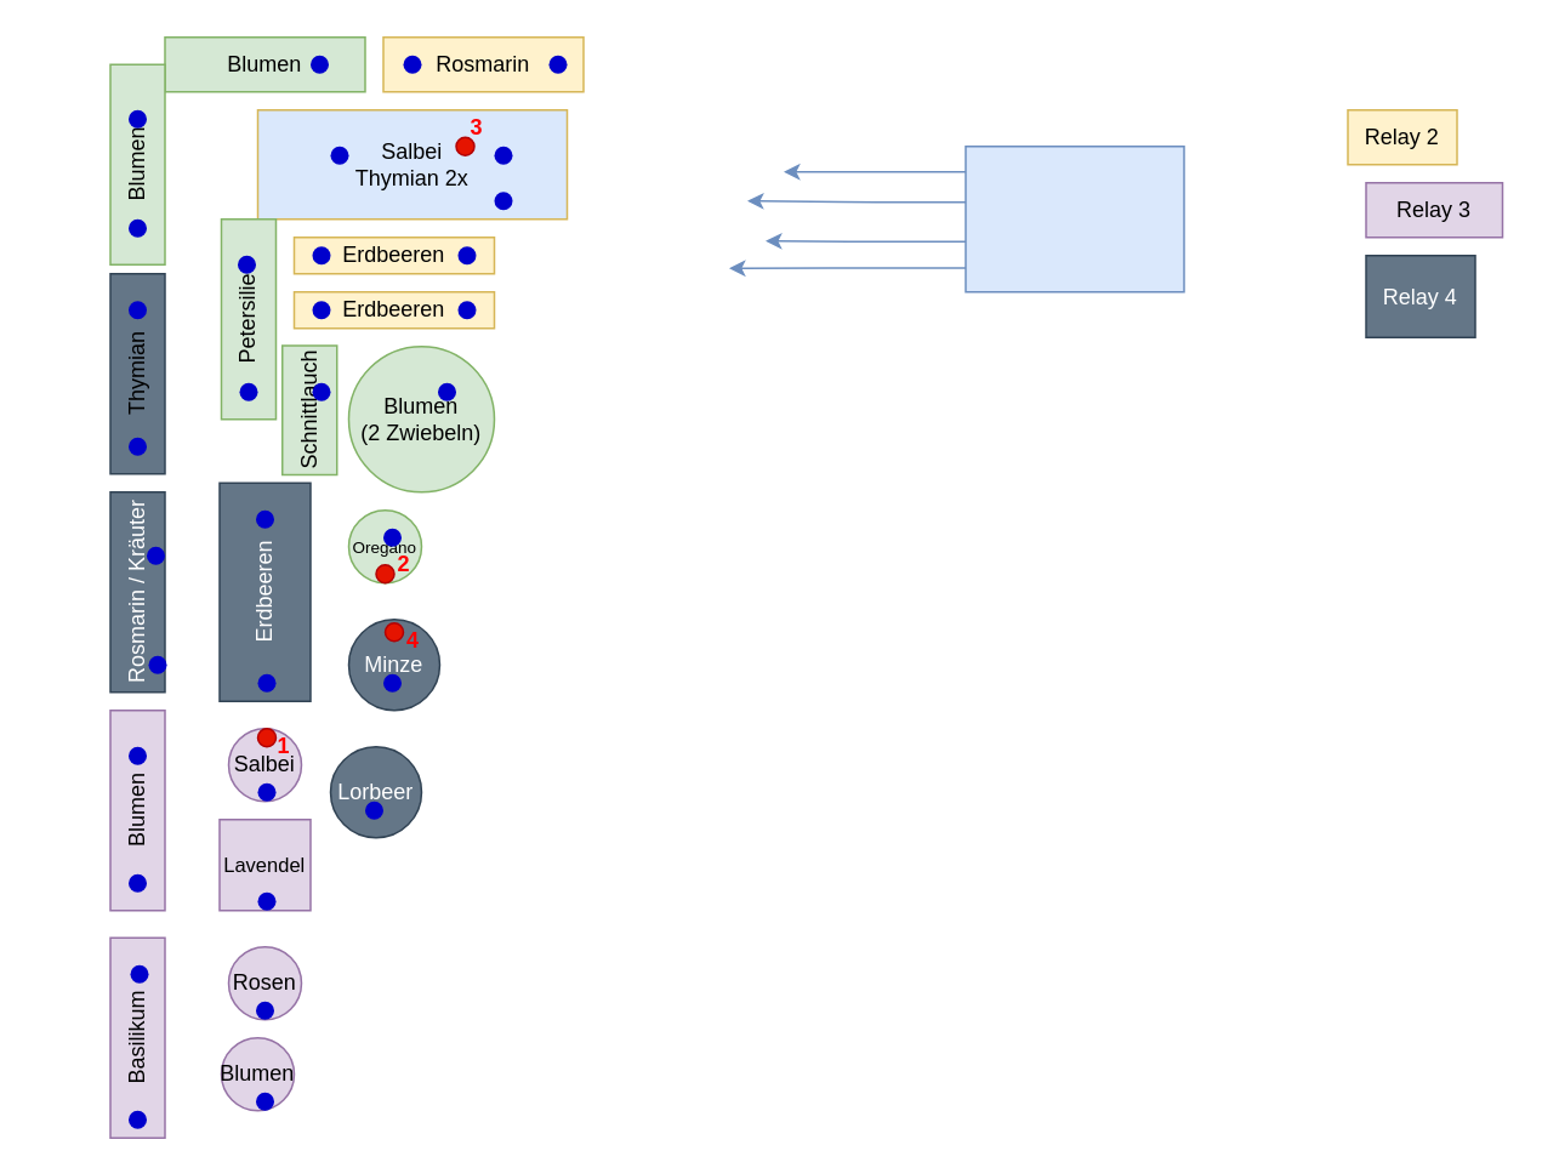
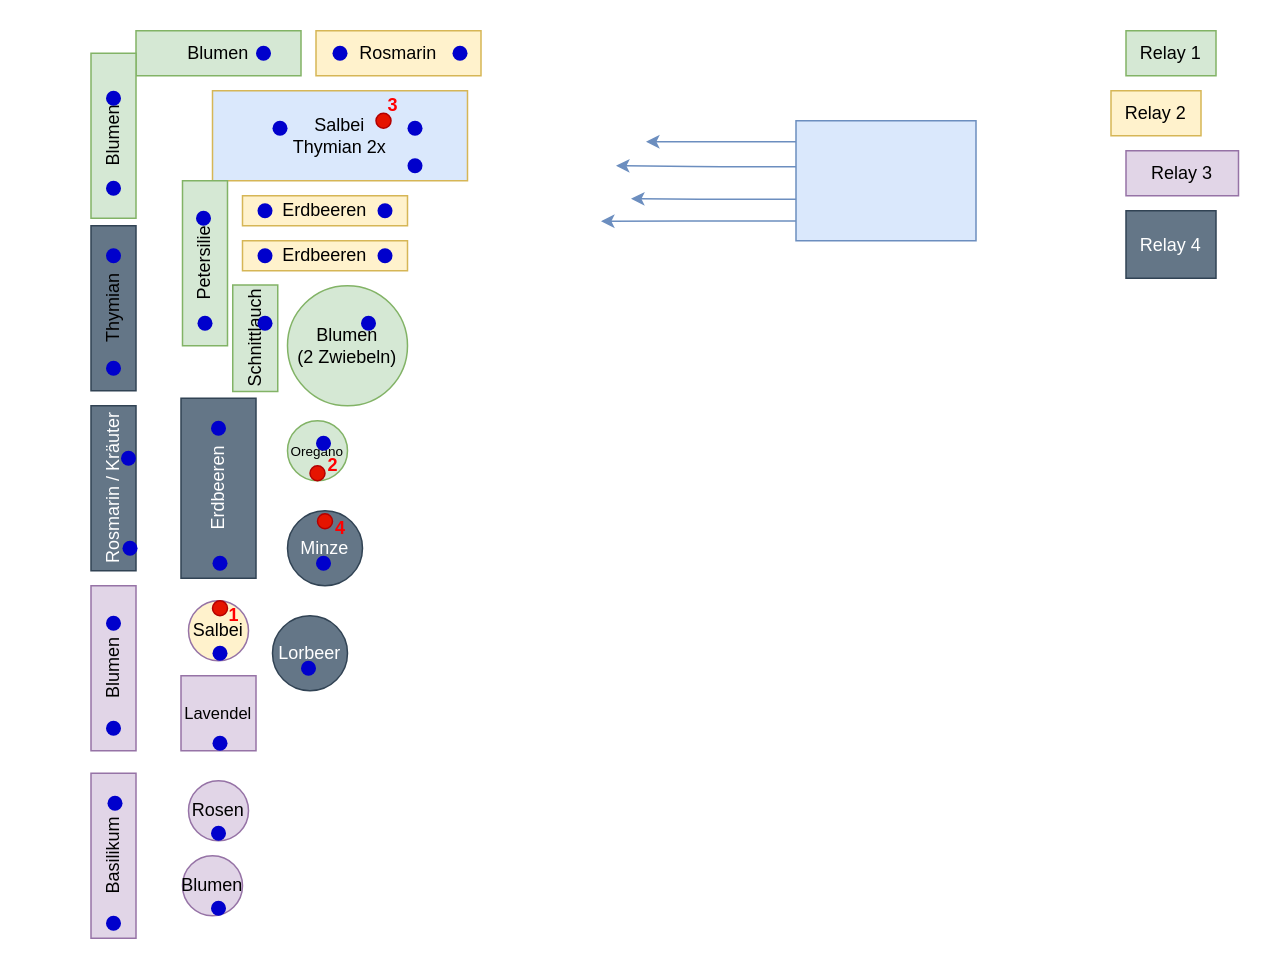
  <mxCell id="0" />
  <mxCell id="1" parent="0" />
  <mxCell id="2" value="Blumen" style="rounded=0;whiteSpace=wrap;html=1;fillColor=#d5e8d4;strokeColor=#82b366;" vertex="1" parent="1"><mxGeometry x="90" y="20" width="110" height="30" as="geometry" /></mxCell>
  <mxCell id="3" value="Schnittlauch" style="rounded=0;whiteSpace=wrap;html=1;rotation=-90;fillColor=#d5e8d4;strokeColor=#82b366;" vertex="1" parent="1"><mxGeometry x="134" y="210" width="71" height="30" as="geometry" /></mxCell>
  <mxCell id="4" value="Rosmarin" style="rounded=0;whiteSpace=wrap;html=1;fillColor=#fff2cc;strokeColor=#d6b656;" vertex="1" parent="1"><mxGeometry x="210" y="20" width="110" height="30" as="geometry" /></mxCell>
  <mxCell id="5" value="Salbei&lt;div&gt;Thymian 2x&lt;/div&gt;" style="rounded=0;whiteSpace=wrap;html=1;fillColor=#dae8fc;strokeColor=#d6b656;" vertex="1" parent="1"><mxGeometry x="141" y="60" width="170" height="60" as="geometry" /></mxCell>
  <mxCell id="6" value="Erdbeeren" style="rounded=0;whiteSpace=wrap;html=1;fillColor=#fff2cc;strokeColor=#d6b656;" vertex="1" parent="1"><mxGeometry x="161" y="130" width="110" height="20" as="geometry" /></mxCell>
  <mxCell id="7" value="Erdbeeren" style="rounded=0;whiteSpace=wrap;html=1;fillColor=#fff2cc;strokeColor=#d6b656;" vertex="1" parent="1"><mxGeometry x="161" y="160" width="110" height="20" as="geometry" /></mxCell>
  <mxCell id="8" value="Petersilie" style="rounded=0;whiteSpace=wrap;html=1;rotation=-90;fillColor=#d5e8d4;strokeColor=#82b366;" vertex="1" parent="1"><mxGeometry x="81" y="160" width="110" height="30" as="geometry" /></mxCell>
  <mxCell id="9" value="Blumen&lt;div&gt;(2 Zwiebeln)&lt;/div&gt;" style="ellipse;whiteSpace=wrap;html=1;aspect=fixed;fillColor=#d5e8d4;strokeColor=#82b366;" vertex="1" parent="1"><mxGeometry x="191" y="190" width="80" height="80" as="geometry" /></mxCell>
  <mxCell id="10" value="Erdbeeren" style="rounded=0;whiteSpace=wrap;html=1;rotation=-90;fillColor=#647687;fontColor=#ffffff;strokeColor=#314354;" vertex="1" parent="1"><mxGeometry x="85" y="300" width="120" height="50" as="geometry" /></mxCell>
  <mxCell id="11" value="Lorbeer" style="ellipse;whiteSpace=wrap;html=1;aspect=fixed;fillColor=#647687;fontColor=#ffffff;strokeColor=#314354;" vertex="1" parent="1"><mxGeometry x="181" y="410" width="50" height="50" as="geometry" /></mxCell>
- <mxCell id="12" value="Salbei" style="ellipse;whiteSpace=wrap;html=1;aspect=fixed;fillColor=#e1d5e7;strokeColor=#9673a6;" vertex="1" parent="1"><mxGeometry x="125" y="400" width="40" height="40" as="geometry" /></mxCell>
+ <mxCell id="12" value="Salbei" style="ellipse;whiteSpace=wrap;html=1;aspect=fixed;fillColor=#fff2cc;strokeColor=#9673a6;" vertex="1" parent="1"><mxGeometry x="125" y="400" width="40" height="40" as="geometry" /></mxCell>
  <mxCell id="13" value="Blumen" style="rounded=0;whiteSpace=wrap;html=1;rotation=-90;fillColor=#e1d5e7;strokeColor=#9673a6;" vertex="1" parent="1"><mxGeometry x="20" y="430" width="110" height="30" as="geometry" /></mxCell>
  <mxCell id="14" value="Rosmarin / Kräuter" style="rounded=0;whiteSpace=wrap;html=1;rotation=-90;fillColor=#647687;fontColor=#ffffff;strokeColor=#314354;" vertex="1" parent="1"><mxGeometry x="20" y="310" width="110" height="30" as="geometry" /></mxCell>
  <mxCell id="15" style="edgeStyle=orthogonalEdgeStyle;html=1;exitX=0.007;exitY=0.654;exitDx=0;exitDy=0;exitPerimeter=0;fillColor=#dae8fc;strokeColor=#6c8ebf;" edge="1" parent="1" source="19"><mxGeometry relative="1" as="geometry"><mxPoint x="420" y="132" as="targetPoint" /></mxGeometry></mxCell>
  <mxCell id="16" style="edgeStyle=orthogonalEdgeStyle;html=1;exitX=0.012;exitY=0.383;exitDx=0;exitDy=0;exitPerimeter=0;fillColor=#dae8fc;strokeColor=#6c8ebf;" edge="1" parent="1" source="19"><mxGeometry relative="1" as="geometry"><mxPoint x="410" y="110" as="targetPoint" /></mxGeometry></mxCell>
  <mxCell id="17" style="edgeStyle=orthogonalEdgeStyle;html=1;exitX=0.007;exitY=0.835;exitDx=0;exitDy=0;exitPerimeter=0;fillColor=#dae8fc;strokeColor=#6c8ebf;" edge="1" parent="1" source="19"><mxGeometry relative="1" as="geometry"><mxPoint x="400" y="147" as="targetPoint" /></mxGeometry></mxCell>
  <mxCell id="18" style="edgeStyle=orthogonalEdgeStyle;html=1;exitX=0.003;exitY=0.175;exitDx=0;exitDy=0;exitPerimeter=0;fillColor=#dae8fc;strokeColor=#6c8ebf;" edge="1" parent="1" source="19"><mxGeometry relative="1" as="geometry"><mxPoint x="430" y="94" as="targetPoint" /></mxGeometry></mxCell>
  <mxCell id="19" value="" style="rounded=0;whiteSpace=wrap;html=1;fillColor=#dae8fc;strokeColor=#6c8ebf;" vertex="1" parent="1"><mxGeometry x="530" y="80" width="120" height="80" as="geometry" /></mxCell>
  <mxCell id="20" value="&lt;span style=&quot;color: rgb(0, 0, 0);&quot;&gt;Thymian&lt;/span&gt;" style="rounded=0;whiteSpace=wrap;html=1;rotation=-90;fillColor=#647687;strokeColor=#314354;fontColor=#ffffff;" vertex="1" parent="1"><mxGeometry x="20" y="190" width="110" height="30" as="geometry" /></mxCell>
  <mxCell id="21" value="Blumen" style="rounded=0;whiteSpace=wrap;html=1;rotation=-90;fillColor=#d5e8d4;strokeColor=#82b366;" vertex="1" parent="1"><mxGeometry x="20" y="75" width="110" height="30" as="geometry" /></mxCell>
  <mxCell id="22" value="Basilikum" style="rounded=0;whiteSpace=wrap;html=1;rotation=-90;fillColor=#e1d5e7;strokeColor=#9673a6;" vertex="1" parent="1"><mxGeometry x="20" y="555" width="110" height="30" as="geometry" /></mxCell>
  <mxCell id="23" value="&lt;font style=&quot;font-size: 9px;&quot;&gt;Oregano&lt;/font&gt;" style="ellipse;whiteSpace=wrap;html=1;aspect=fixed;fillColor=#d5e8d4;strokeColor=#82b366;" vertex="1" parent="1"><mxGeometry x="191" y="280" width="40" height="40" as="geometry" /></mxCell>
  <mxCell id="24" value="Rosen" style="ellipse;whiteSpace=wrap;html=1;aspect=fixed;fillColor=#e1d5e7;strokeColor=#9673a6;" vertex="1" parent="1"><mxGeometry x="125" y="520" width="40" height="40" as="geometry" /></mxCell>
  <mxCell id="25" value="Minze" style="ellipse;whiteSpace=wrap;html=1;aspect=fixed;fillColor=#647687;fontColor=#ffffff;strokeColor=#314354;" vertex="1" parent="1"><mxGeometry x="191" y="340" width="50" height="50" as="geometry" /></mxCell>
  <mxCell id="26" value="&lt;font style=&quot;font-size: 11px;&quot;&gt;Lavendel&lt;/font&gt;" style="whiteSpace=wrap;html=1;aspect=fixed;fillColor=#e1d5e7;strokeColor=#9673a6;" vertex="1" parent="1"><mxGeometry x="120" y="450" width="50" height="50" as="geometry" /></mxCell>
  <mxCell id="27" value="Blumen" style="ellipse;whiteSpace=wrap;html=1;aspect=fixed;fillColor=#e1d5e7;strokeColor=#9673a6;" vertex="1" parent="1"><mxGeometry x="121" y="570" width="40" height="40" as="geometry" /></mxCell>
  <mxCell id="28" value="" style="ellipse;whiteSpace=wrap;html=1;aspect=fixed;fillColor=#0000CC;strokeColor=none;" vertex="1" parent="1"><mxGeometry x="301" y="30" width="10" height="10" as="geometry" /></mxCell>
  <mxCell id="29" value="" style="ellipse;whiteSpace=wrap;html=1;aspect=fixed;fillColor=#0000CC;strokeColor=none;" vertex="1" parent="1"><mxGeometry x="221" y="30" width="10" height="10" as="geometry" /></mxCell>
  <mxCell id="30" value="" style="ellipse;whiteSpace=wrap;html=1;aspect=fixed;fillColor=#0000CC;strokeColor=none;" vertex="1" parent="1"><mxGeometry x="181" y="80" width="10" height="10" as="geometry" /></mxCell>
  <mxCell id="31" value="" style="ellipse;whiteSpace=wrap;html=1;aspect=fixed;fillColor=#0000CC;strokeColor=none;" vertex="1" parent="1"><mxGeometry x="271" y="105" width="10" height="10" as="geometry" /></mxCell>
  <mxCell id="32" value="" style="ellipse;whiteSpace=wrap;html=1;aspect=fixed;fillColor=#0000CC;strokeColor=none;" vertex="1" parent="1"><mxGeometry x="271" y="80" width="10" height="10" as="geometry" /></mxCell>
  <mxCell id="33" value="" style="ellipse;whiteSpace=wrap;html=1;aspect=fixed;fillColor=#0000CC;strokeColor=none;" vertex="1" parent="1"><mxGeometry x="171" y="135" width="10" height="10" as="geometry" /></mxCell>
  <mxCell id="34" value="" style="ellipse;whiteSpace=wrap;html=1;aspect=fixed;fillColor=#0000CC;strokeColor=none;" vertex="1" parent="1"><mxGeometry x="251" y="135" width="10" height="10" as="geometry" /></mxCell>
  <mxCell id="35" value="" style="ellipse;whiteSpace=wrap;html=1;aspect=fixed;fillColor=#0000CC;strokeColor=none;" vertex="1" parent="1"><mxGeometry x="171" y="165" width="10" height="10" as="geometry" /></mxCell>
  <mxCell id="36" value="" style="ellipse;whiteSpace=wrap;html=1;aspect=fixed;fillColor=#0000CC;strokeColor=none;" vertex="1" parent="1"><mxGeometry x="251" y="165" width="10" height="10" as="geometry" /></mxCell>
  <mxCell id="37" value="" style="ellipse;whiteSpace=wrap;html=1;aspect=fixed;fillColor=#0000CC;strokeColor=none;" vertex="1" parent="1"><mxGeometry x="170" y="30" width="10" height="10" as="geometry" /></mxCell>
  <mxCell id="38" value="" style="ellipse;whiteSpace=wrap;html=1;aspect=fixed;fillColor=#0000CC;strokeColor=none;" vertex="1" parent="1"><mxGeometry x="70" y="60" width="10" height="10" as="geometry" /></mxCell>
  <mxCell id="39" value="" style="ellipse;whiteSpace=wrap;html=1;aspect=fixed;fillColor=#0000CC;strokeColor=none;" vertex="1" parent="1"><mxGeometry x="70" y="120" width="10" height="10" as="geometry" /></mxCell>
  <mxCell id="40" value="" style="ellipse;whiteSpace=wrap;html=1;aspect=fixed;fillColor=#0000CC;strokeColor=none;" vertex="1" parent="1"><mxGeometry x="130" y="140" width="10" height="10" as="geometry" /></mxCell>
  <mxCell id="41" value="" style="ellipse;whiteSpace=wrap;html=1;aspect=fixed;fillColor=#0000CC;strokeColor=none;" vertex="1" parent="1"><mxGeometry x="131" y="210" width="10" height="10" as="geometry" /></mxCell>
  <mxCell id="42" value="" style="ellipse;whiteSpace=wrap;html=1;aspect=fixed;fillColor=#0000CC;strokeColor=none;" vertex="1" parent="1"><mxGeometry x="171" y="210" width="10" height="10" as="geometry" /></mxCell>
  <mxCell id="43" value="" style="ellipse;whiteSpace=wrap;html=1;aspect=fixed;fillColor=#0000CC;strokeColor=none;" vertex="1" parent="1"><mxGeometry x="210" y="290" width="10" height="10" as="geometry" /></mxCell>
  <mxCell id="44" value="" style="ellipse;whiteSpace=wrap;html=1;aspect=fixed;fillColor=#0000CC;strokeColor=none;" vertex="1" parent="1"><mxGeometry x="210" y="370" width="10" height="10" as="geometry" /></mxCell>
  <mxCell id="45" value="" style="ellipse;whiteSpace=wrap;html=1;aspect=fixed;fillColor=#0000CC;strokeColor=none;" vertex="1" parent="1"><mxGeometry x="200" y="440" width="10" height="10" as="geometry" /></mxCell>
  <mxCell id="46" value="" style="ellipse;whiteSpace=wrap;html=1;aspect=fixed;fillColor=#0000CC;strokeColor=none;" vertex="1" parent="1"><mxGeometry x="141" y="430" width="10" height="10" as="geometry" /></mxCell>
  <mxCell id="47" value="" style="ellipse;whiteSpace=wrap;html=1;aspect=fixed;fillColor=#0000CC;strokeColor=none;" vertex="1" parent="1"><mxGeometry x="141" y="490" width="10" height="10" as="geometry" /></mxCell>
  <mxCell id="48" value="" style="ellipse;whiteSpace=wrap;html=1;aspect=fixed;fillColor=#0000CC;strokeColor=none;" vertex="1" parent="1"><mxGeometry x="140" y="550" width="10" height="10" as="geometry" /></mxCell>
  <mxCell id="49" value="" style="ellipse;whiteSpace=wrap;html=1;aspect=fixed;fillColor=#0000CC;strokeColor=none;" vertex="1" parent="1"><mxGeometry x="70" y="610" width="10" height="10" as="geometry" /></mxCell>
  <mxCell id="50" value="" style="ellipse;whiteSpace=wrap;html=1;aspect=fixed;fillColor=#0000CC;strokeColor=none;" vertex="1" parent="1"><mxGeometry x="71" y="530" width="10" height="10" as="geometry" /></mxCell>
  <mxCell id="51" value="" style="ellipse;whiteSpace=wrap;html=1;aspect=fixed;fillColor=#0000CC;strokeColor=none;" vertex="1" parent="1"><mxGeometry x="70" y="410" width="10" height="10" as="geometry" /></mxCell>
  <mxCell id="52" value="" style="ellipse;whiteSpace=wrap;html=1;aspect=fixed;fillColor=#0000CC;strokeColor=none;" vertex="1" parent="1"><mxGeometry x="70" y="480" width="10" height="10" as="geometry" /></mxCell>
  <mxCell id="53" value="" style="ellipse;whiteSpace=wrap;html=1;aspect=fixed;fillColor=#0000CC;strokeColor=none;" vertex="1" parent="1"><mxGeometry x="140" y="280" width="10" height="10" as="geometry" /></mxCell>
  <mxCell id="54" value="" style="ellipse;whiteSpace=wrap;html=1;aspect=fixed;fillColor=#0000CC;strokeColor=none;" vertex="1" parent="1"><mxGeometry x="141" y="370" width="10" height="10" as="geometry" /></mxCell>
  <mxCell id="55" value="" style="ellipse;whiteSpace=wrap;html=1;aspect=fixed;fillColor=#0000CC;strokeColor=none;" vertex="1" parent="1"><mxGeometry x="81" y="360" width="10" height="10" as="geometry" /></mxCell>
  <mxCell id="56" value="" style="ellipse;whiteSpace=wrap;html=1;aspect=fixed;fillColor=#0000CC;strokeColor=none;" vertex="1" parent="1"><mxGeometry x="80" y="300" width="10" height="10" as="geometry" /></mxCell>
  <mxCell id="57" value="" style="ellipse;whiteSpace=wrap;html=1;aspect=fixed;fillColor=#0000CC;strokeColor=none;" vertex="1" parent="1"><mxGeometry x="70" y="240" width="10" height="10" as="geometry" /></mxCell>
  <mxCell id="58" value="" style="ellipse;whiteSpace=wrap;html=1;aspect=fixed;fillColor=#0000CC;strokeColor=none;" vertex="1" parent="1"><mxGeometry x="70" y="165" width="10" height="10" as="geometry" /></mxCell>
  <mxCell id="59" value="" style="ellipse;whiteSpace=wrap;html=1;aspect=fixed;fillColor=#0000CC;strokeColor=none;" vertex="1" parent="1"><mxGeometry x="240" y="210" width="10" height="10" as="geometry" /></mxCell>
  <mxCell id="60" value="" style="ellipse;whiteSpace=wrap;html=1;aspect=fixed;fillColor=#0000CC;strokeColor=none;" vertex="1" parent="1"><mxGeometry x="140" y="600" width="10" height="10" as="geometry" /></mxCell>
  <mxCell id="61" value="Relay 2" style="rounded=0;whiteSpace=wrap;html=1;fillColor=#fff2cc;strokeColor=#d6b656;" vertex="1" parent="1"><mxGeometry x="740" y="60" width="60" height="30" as="geometry" /></mxCell>
  <mxCell id="62" value="Relay 3" style="rounded=0;whiteSpace=wrap;html=1;fillColor=#e1d5e7;strokeColor=#9673a6;" vertex="1" parent="1"><mxGeometry x="750" y="100" width="75" height="30" as="geometry" /></mxCell>
  <mxCell id="63" value="Relay 4" style="rounded=0;whiteSpace=wrap;html=1;fillColor=#647687;fontColor=#ffffff;strokeColor=#314354;" vertex="1" parent="1"><mxGeometry x="750" y="140" width="60" height="45" as="geometry" /></mxCell>
+ <mxCell id="64" value="Relay 1" style="rounded=0;whiteSpace=wrap;html=1;fillColor=#d5e8d4;strokeColor=#82b366;" vertex="1" parent="1"><mxGeometry x="750" y="20" width="60" height="30" as="geometry" /></mxCell>
  <mxCell id="65" value="" style="ellipse;whiteSpace=wrap;html=1;aspect=fixed;fillColor=#e51400;strokeColor=#B20000;fontColor=#ffffff;" vertex="1" parent="1"><mxGeometry x="250" y="75" width="10" height="10" as="geometry" /></mxCell>
  <mxCell id="66" value="" style="ellipse;whiteSpace=wrap;html=1;aspect=fixed;fillColor=#e51400;strokeColor=#B20000;fontColor=#ffffff;" vertex="1" parent="1"><mxGeometry x="206" y="310" width="10" height="10" as="geometry" /></mxCell>
  <mxCell id="67" value="" style="ellipse;whiteSpace=wrap;html=1;aspect=fixed;fillColor=#e51400;strokeColor=#B20000;fontColor=#ffffff;" vertex="1" parent="1"><mxGeometry x="211" y="342" width="10" height="10" as="geometry" /></mxCell>
  <mxCell id="68" value="" style="ellipse;whiteSpace=wrap;html=1;aspect=fixed;fillColor=#e51400;strokeColor=#B20000;fontColor=#ffffff;" vertex="1" parent="1"><mxGeometry x="141" y="400" width="10" height="10" as="geometry" /></mxCell>
  <mxCell id="69" value="3" style="text;html=1;align=center;verticalAlign=middle;whiteSpace=wrap;rounded=0;fontStyle=1;fontColor=#FF0000;" vertex="1" parent="1"><mxGeometry x="252" y="60" width="19" height="20" as="geometry" /></mxCell>
  <mxCell id="70" value="2" style="text;html=1;align=center;verticalAlign=middle;whiteSpace=wrap;rounded=0;fontStyle=1;fontColor=#FF0000;" vertex="1" parent="1"><mxGeometry x="212" y="300" width="19" height="20" as="geometry" /></mxCell>
  <mxCell id="71" value="4" style="text;html=1;align=center;verticalAlign=middle;whiteSpace=wrap;rounded=0;fontStyle=1;fontColor=#FF0000;" vertex="1" parent="1"><mxGeometry x="216.5" y="342" width="19" height="20" as="geometry" /></mxCell>
  <mxCell id="72" value="1" style="text;html=1;align=center;verticalAlign=middle;whiteSpace=wrap;rounded=0;fontStyle=1;fontColor=#FF0000;" vertex="1" parent="1"><mxGeometry x="146" y="400" width="19" height="20" as="geometry" /></mxCell>
